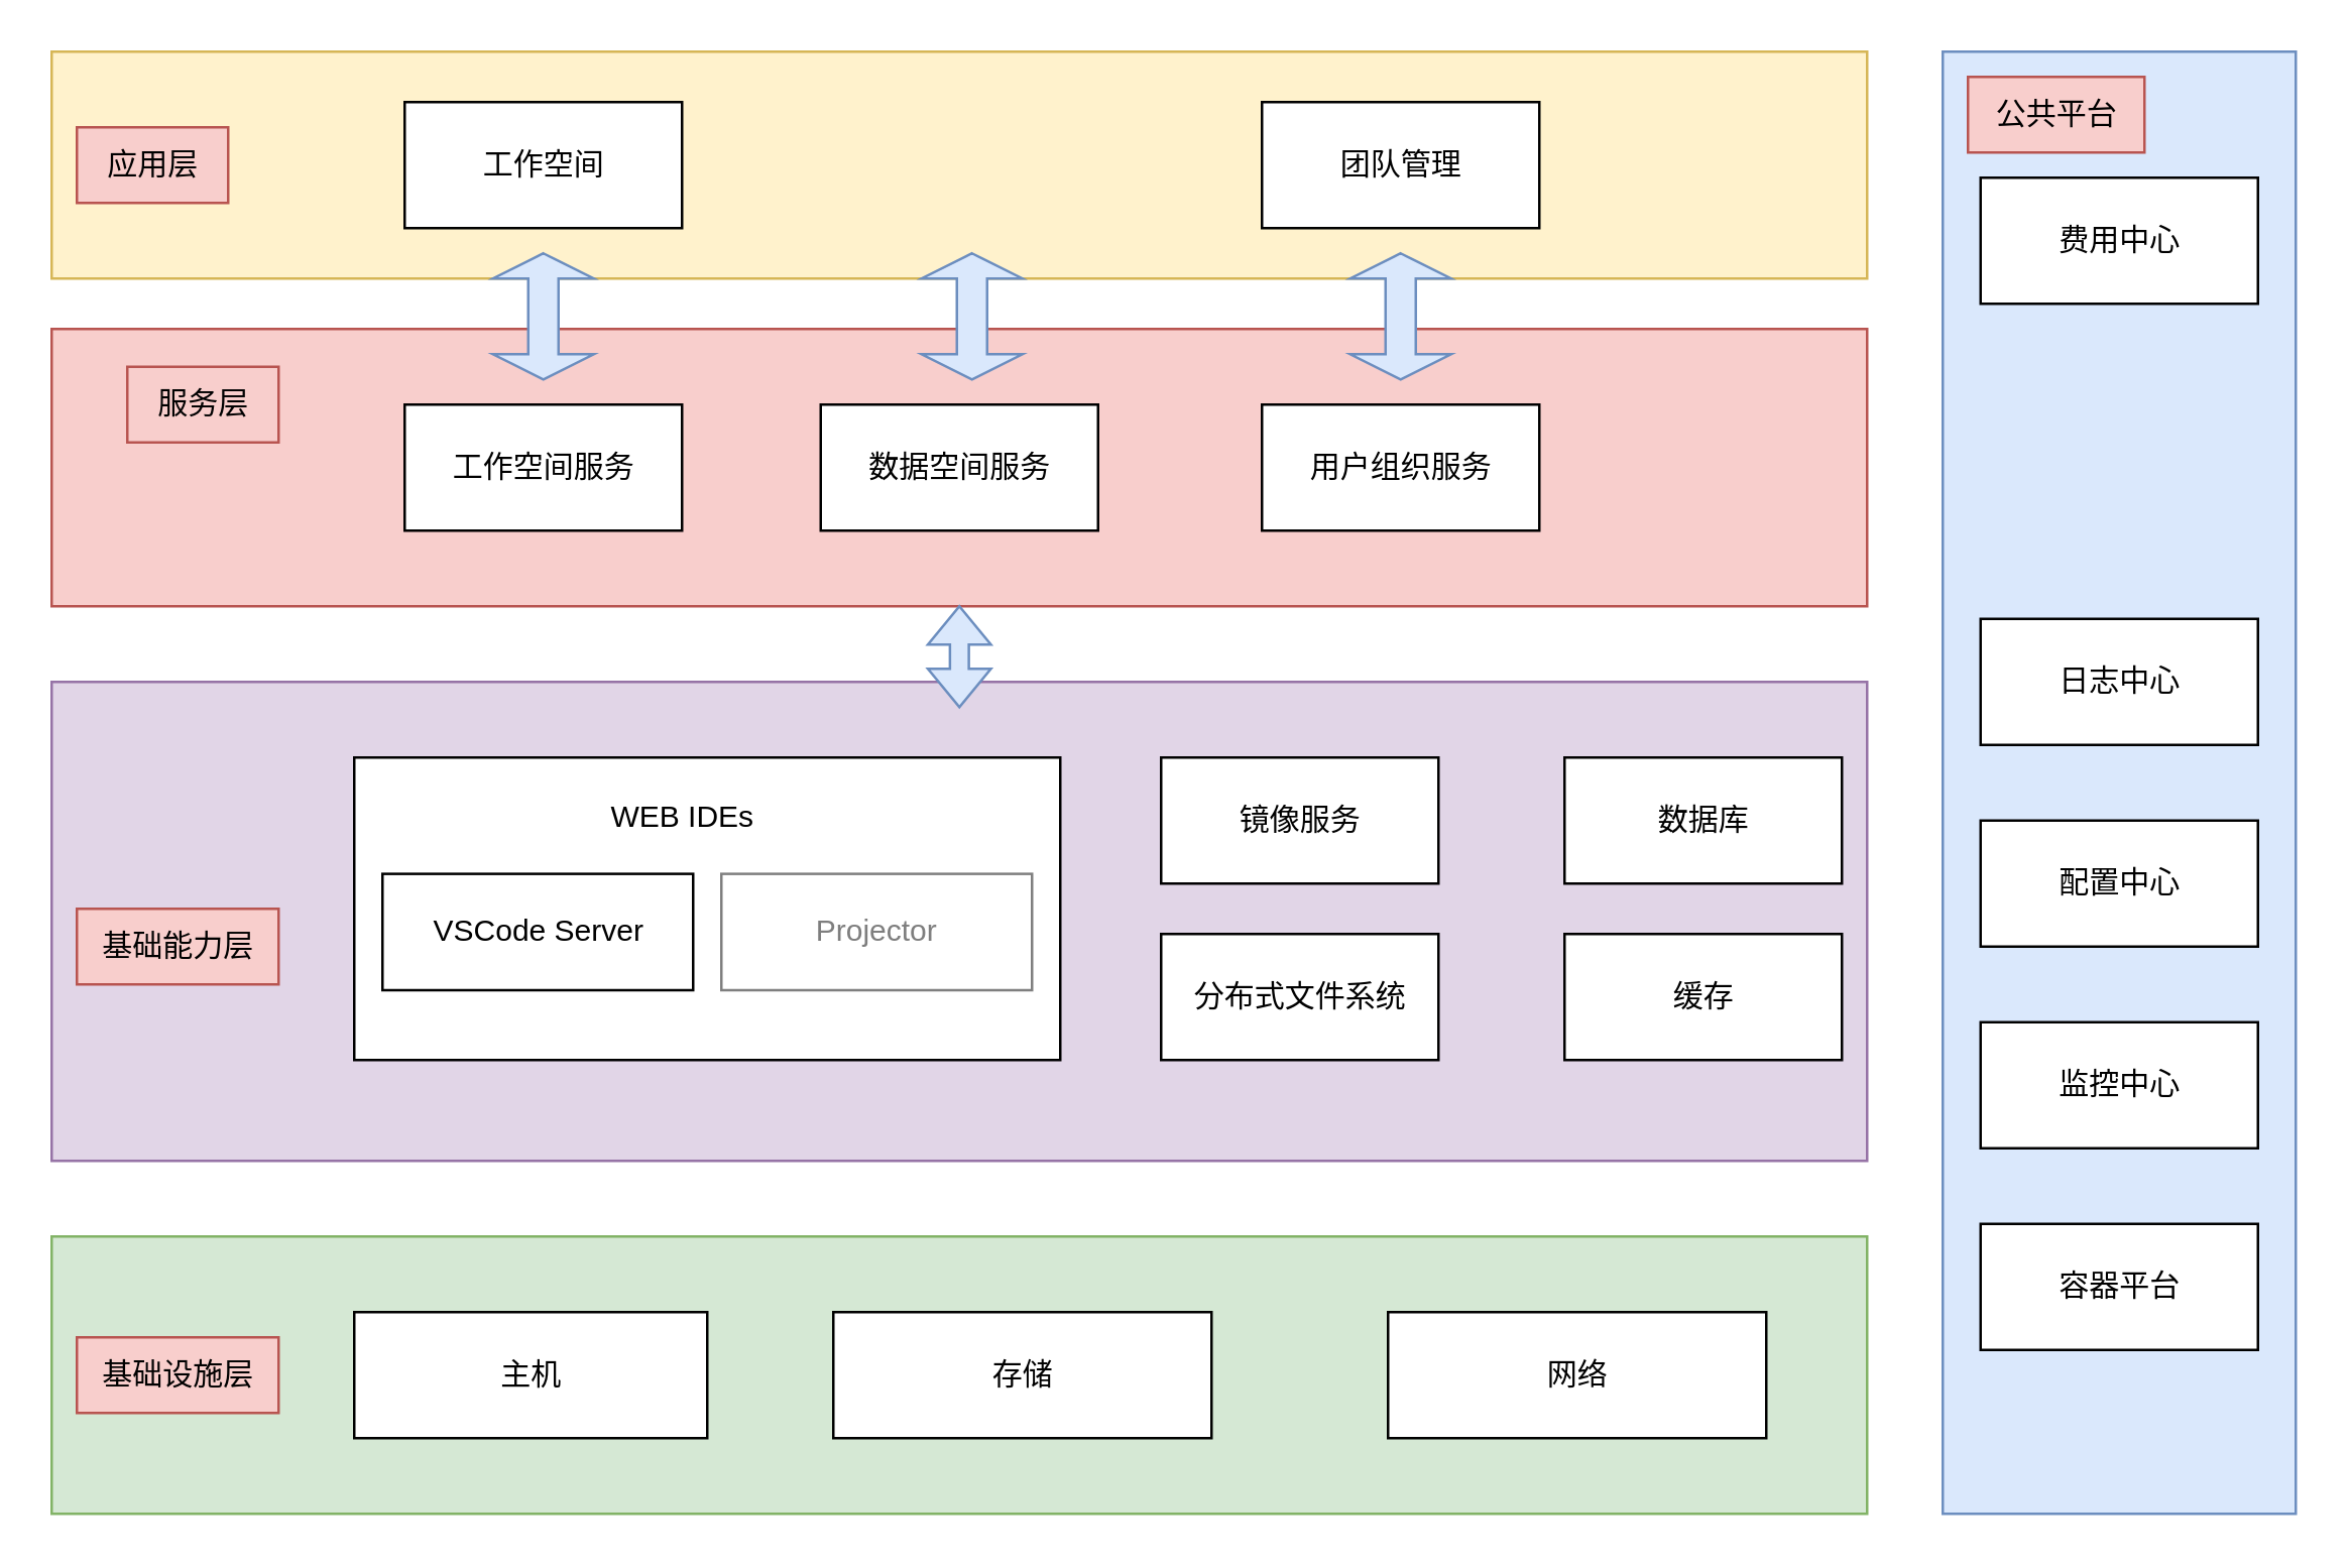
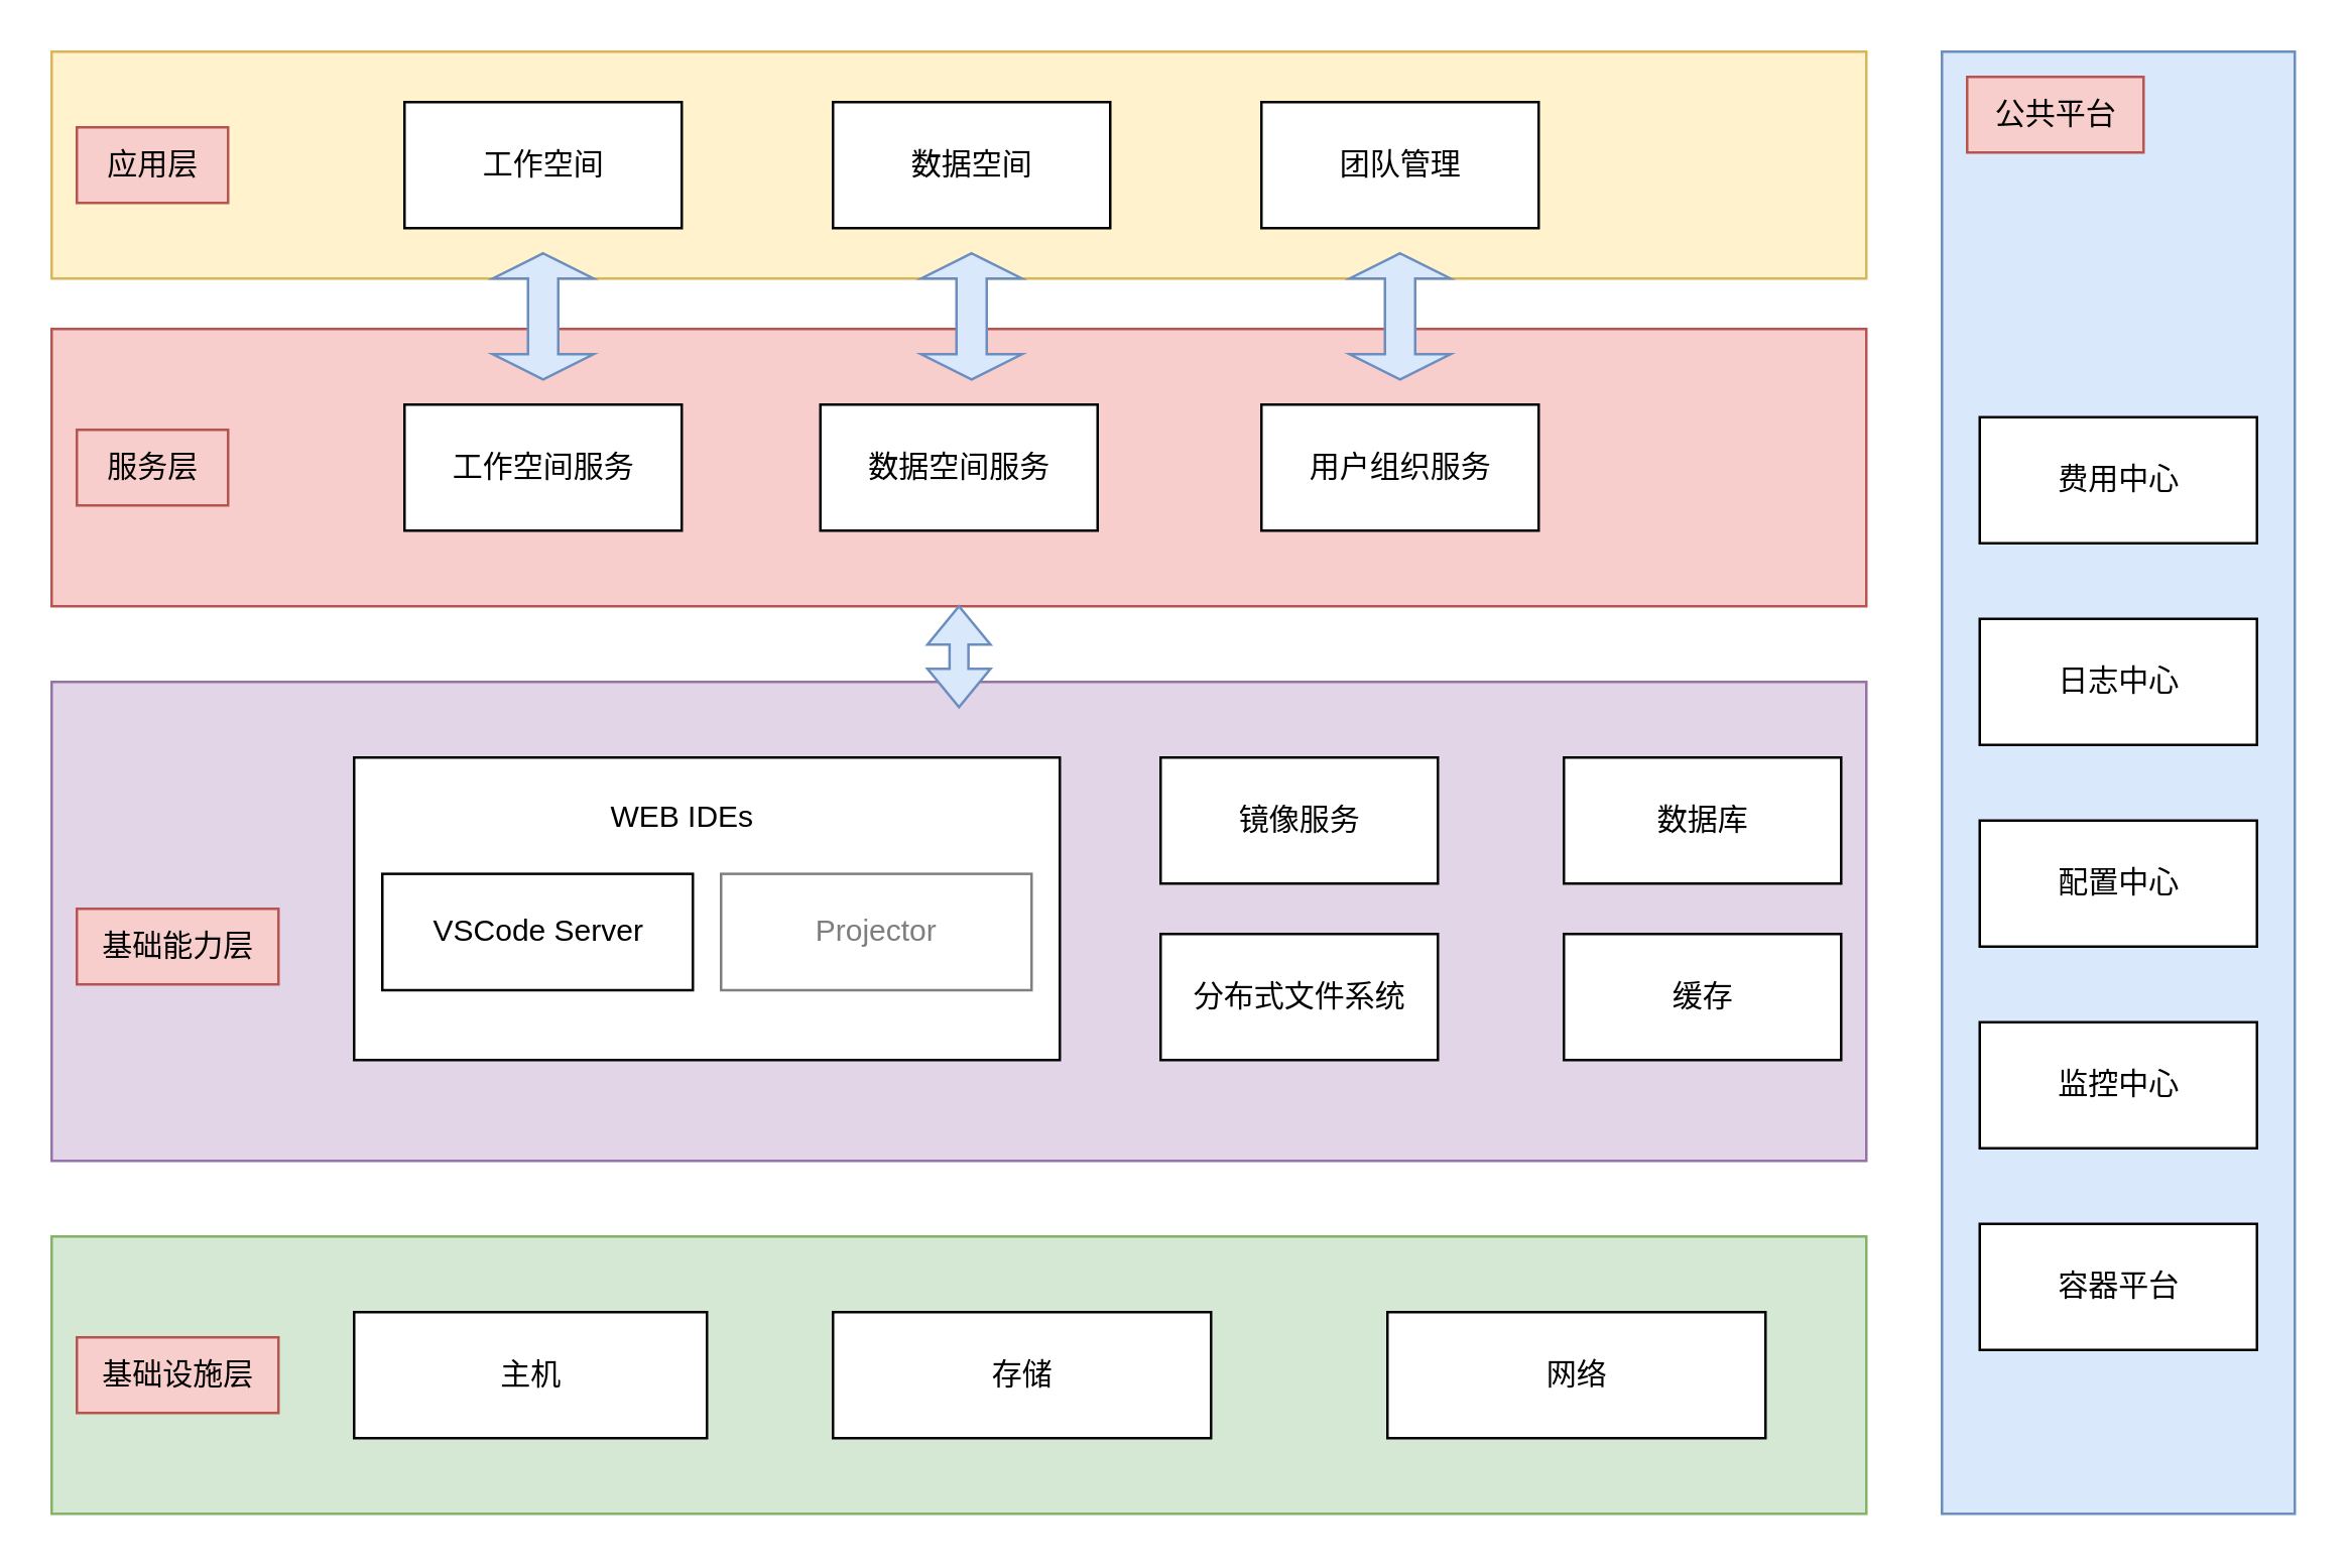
  <mxCell id="0" />
  <mxCell id="1" parent="0" />
  <mxCell id="2" value="" style="rounded=0;whiteSpace=wrap;html=1;fillColor=#dae8fc;strokeColor=#6c8ebf;" parent="1" vertex="1"><mxGeometry x="770" y="20" width="140" height="580" as="geometry" /></mxCell>
  <mxCell id="3" value="" style="rounded=0;whiteSpace=wrap;html=1;fillColor=#fff2cc;strokeColor=#d6b656;" parent="1" vertex="1"><mxGeometry x="20" y="20" width="720" height="90" as="geometry" /></mxCell>
  <mxCell id="4" value="工作空间" style="html=1;" parent="1" vertex="1"><mxGeometry x="160" y="40" width="110" height="50" as="geometry" /></mxCell>
+ <mxCell id="5" value="数据空间" style="html=1;" parent="1" vertex="1"><mxGeometry x="330" y="40" width="110" height="50" as="geometry" /></mxCell>
  <mxCell id="6" value="团队管理" style="html=1;" parent="1" vertex="1"><mxGeometry x="500" y="40" width="110" height="50" as="geometry" /></mxCell>
  <mxCell id="7" value="" style="rounded=0;whiteSpace=wrap;html=1;fillColor=#e1d5e7;strokeColor=#9673a6;" parent="1" vertex="1"><mxGeometry x="20" y="270" width="720" height="190" as="geometry" /></mxCell>
- <mxCell id="8" value="费用中心" style="html=1;" parent="1" vertex="1"><mxGeometry x="785" y="70" width="110" height="50" as="geometry" /></mxCell>
+ <mxCell id="8" value="费用中心" style="html=1;" parent="1" vertex="1"><mxGeometry x="785" y="165" width="110" height="50" as="geometry" /></mxCell>
  <mxCell id="9" value="分布式文件系统" style="html=1;" parent="1" vertex="1"><mxGeometry x="460" y="370" width="110" height="50" as="geometry" /></mxCell>
  <mxCell id="10" value="镜像服务" style="html=1;" parent="1" vertex="1"><mxGeometry x="460" y="300" width="110" height="50" as="geometry" /></mxCell>
  <mxCell id="11" value="" style="rounded=0;whiteSpace=wrap;html=1;fillColor=#d5e8d4;strokeColor=#82b366;" parent="1" vertex="1"><mxGeometry x="20" y="490" width="720" height="110" as="geometry" /></mxCell>
  <mxCell id="12" value="主机" style="html=1;" parent="1" vertex="1"><mxGeometry x="140" y="520" width="140" height="50" as="geometry" /></mxCell>
  <mxCell id="13" value="存储" style="html=1;" parent="1" vertex="1"><mxGeometry x="330" y="520" width="150" height="50" as="geometry" /></mxCell>
  <mxCell id="14" value="网络" style="html=1;" parent="1" vertex="1"><mxGeometry x="550" y="520" width="150" height="50" as="geometry" /></mxCell>
  <mxCell id="15" value="基础设施层" style="text;html=1;align=center;verticalAlign=middle;resizable=0;points=[];autosize=1;strokeColor=#b85450;fillColor=#f8cecc;" parent="1" vertex="1"><mxGeometry x="30" y="530" width="80" height="30" as="geometry" /></mxCell>
  <mxCell id="16" value="基础能力层" style="text;html=1;align=center;verticalAlign=middle;resizable=0;points=[];autosize=1;strokeColor=#b85450;fillColor=#f8cecc;" parent="1" vertex="1"><mxGeometry x="30" y="360" width="80" height="30" as="geometry" /></mxCell>
  <mxCell id="17" value="" style="group" parent="1" vertex="1" connectable="0"><mxGeometry x="140" y="300" width="280" height="120" as="geometry" /></mxCell>
  <mxCell id="18" value="" style="rounded=0;whiteSpace=wrap;html=1;" parent="17" vertex="1"><mxGeometry width="280" height="120" as="geometry" /></mxCell>
  <mxCell id="19" value="WEB IDEs" style="text;html=1;align=center;verticalAlign=middle;resizable=0;points=[];autosize=1;strokeColor=none;fillColor=none;" parent="17" vertex="1"><mxGeometry x="89.6" y="9.231" width="80" height="30" as="geometry" /></mxCell>
  <mxCell id="20" value="VSCode Server" style="html=1;" parent="17" vertex="1"><mxGeometry x="11.2" y="46.154" width="123.2" height="46.154" as="geometry" /></mxCell>
  <mxCell id="21" value="Projector" style="html=1;shadow=0;opacity=50;textOpacity=50;" parent="17" vertex="1"><mxGeometry x="145.6" y="46.154" width="123.2" height="46.154" as="geometry" /></mxCell>
  <mxCell id="22" value="应用层" style="text;html=1;align=center;verticalAlign=middle;resizable=0;points=[];autosize=1;strokeColor=#b85450;fillColor=#f8cecc;" parent="1" vertex="1"><mxGeometry x="30" y="50" width="60" height="30" as="geometry" /></mxCell>
  <mxCell id="23" value="" style="rounded=0;whiteSpace=wrap;html=1;fillColor=#f8cecc;strokeColor=#b85450;" parent="1" vertex="1"><mxGeometry x="20" y="130" width="720" height="110" as="geometry" /></mxCell>
- <mxCell id="24" value="服务层" style="text;html=1;align=center;verticalAlign=middle;resizable=0;points=[];autosize=1;strokeColor=#b85450;fillColor=#f8cecc;" parent="1" vertex="1"><mxGeometry x="50" y="145" width="60" height="30" as="geometry" /></mxCell>
+ <mxCell id="24" value="服务层" style="text;html=1;align=center;verticalAlign=middle;resizable=0;points=[];autosize=1;strokeColor=#b85450;fillColor=#f8cecc;" parent="1" vertex="1"><mxGeometry x="30" y="170" width="60" height="30" as="geometry" /></mxCell>
  <mxCell id="25" value="工作空间服务" style="html=1;" parent="1" vertex="1"><mxGeometry x="160" y="160" width="110" height="50" as="geometry" /></mxCell>
  <mxCell id="26" value="数据空间服务" style="html=1;" parent="1" vertex="1"><mxGeometry x="325" y="160" width="110" height="50" as="geometry" /></mxCell>
  <mxCell id="27" value="用户组织服务" style="html=1;" parent="1" vertex="1"><mxGeometry x="500" y="160" width="110" height="50" as="geometry" /></mxCell>
  <mxCell id="28" value="日志中心" style="html=1;" parent="1" vertex="1"><mxGeometry x="785" y="245" width="110" height="50" as="geometry" /></mxCell>
  <mxCell id="29" value="配置中心" style="html=1;" parent="1" vertex="1"><mxGeometry x="785" y="325" width="110" height="50" as="geometry" /></mxCell>
  <mxCell id="30" value="监控中心" style="html=1;" parent="1" vertex="1"><mxGeometry x="785" y="405" width="110" height="50" as="geometry" /></mxCell>
  <mxCell id="31" value="容器平台" style="html=1;" parent="1" vertex="1"><mxGeometry x="785" y="485" width="110" height="50" as="geometry" /></mxCell>
  <mxCell id="32" value="" style="shape=doubleArrow;direction=south;whiteSpace=wrap;html=1;fillColor=#dae8fc;strokeColor=#6c8ebf;" parent="1" vertex="1"><mxGeometry x="535" y="100" width="40" height="50" as="geometry" /></mxCell>
  <mxCell id="33" value="" style="shape=doubleArrow;direction=south;whiteSpace=wrap;html=1;fillColor=#dae8fc;strokeColor=#6c8ebf;" parent="1" vertex="1"><mxGeometry x="365" y="100" width="40" height="50" as="geometry" /></mxCell>
  <mxCell id="34" value="" style="shape=doubleArrow;direction=south;whiteSpace=wrap;html=1;fillColor=#dae8fc;strokeColor=#6c8ebf;" parent="1" vertex="1"><mxGeometry x="195" y="100" width="40" height="50" as="geometry" /></mxCell>
  <mxCell id="35" value="" style="shape=doubleArrow;direction=south;whiteSpace=wrap;html=1;arrowWidth=0.3;arrowSize=0.38;fillColor=#dae8fc;strokeColor=#6c8ebf;" parent="1" vertex="1"><mxGeometry x="367.5" y="240" width="25" height="40" as="geometry" /></mxCell>
  <mxCell id="36" value="数据库" style="html=1;" parent="1" vertex="1"><mxGeometry x="620" y="300" width="110" height="50" as="geometry" /></mxCell>
  <mxCell id="37" value="缓存" style="html=1;" parent="1" vertex="1"><mxGeometry x="620" y="370" width="110" height="50" as="geometry" /></mxCell>
  <mxCell id="38" value="公共平台" style="text;html=1;align=center;verticalAlign=middle;resizable=0;points=[];autosize=1;strokeColor=#b85450;fillColor=#f8cecc;" parent="1" vertex="1"><mxGeometry x="780" y="30" width="70" height="30" as="geometry" /></mxCell>
